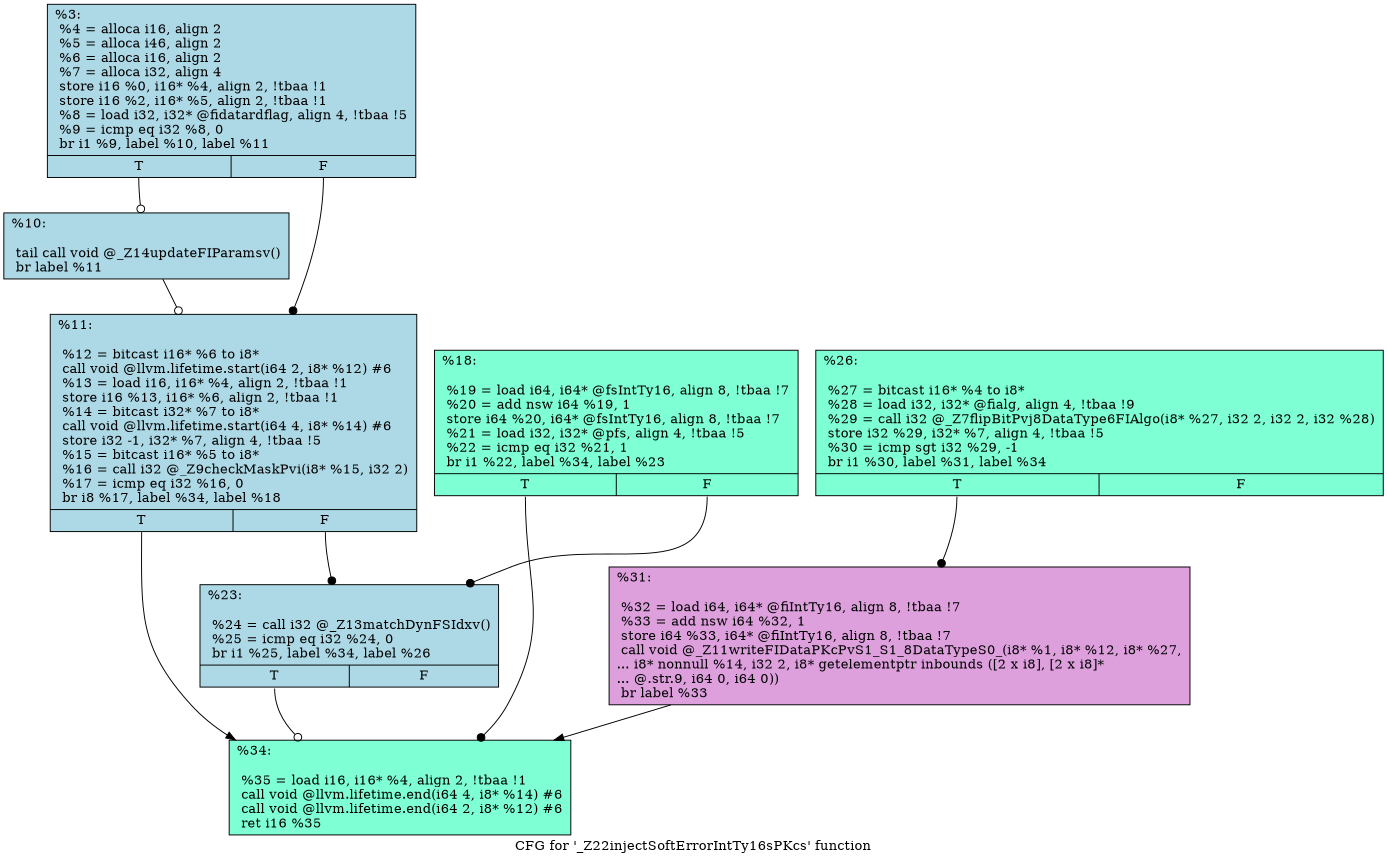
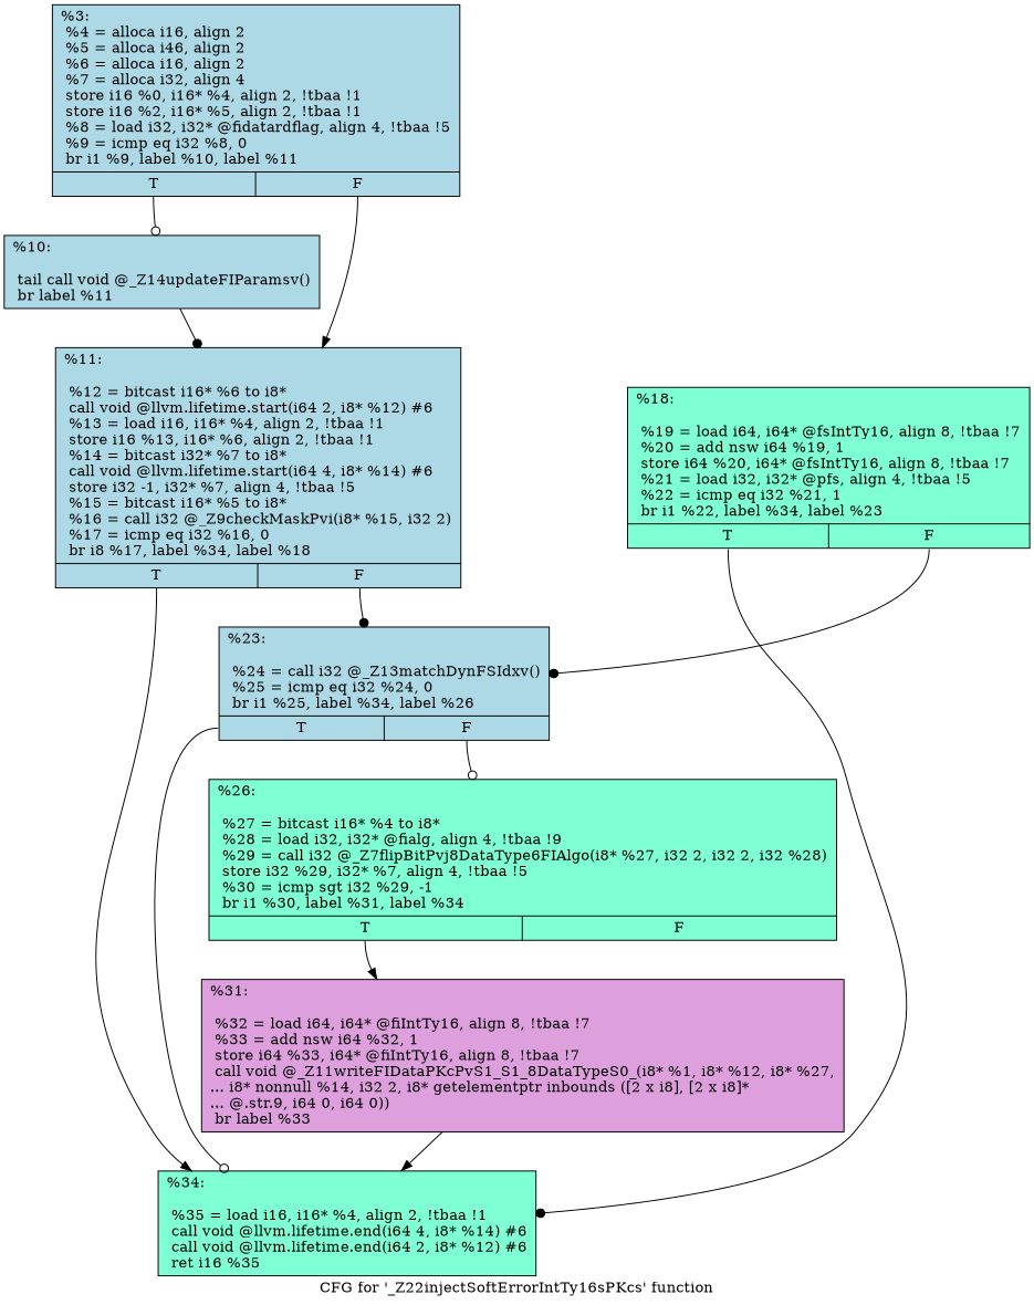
  digraph {
    label="CFG for '_Z22injectSoftErrorIntTy16sPKcs' function"
    node [fillcolor=lightblue shape=record style=filled]
    edge [arrowhead=odot tailport=s0]
    n1 [label="{%3:\l  %4 = alloca i16, align 2\l  %5 = alloca i46, align 2\l  %6 = alloca i16, align 2\l  %7 = alloca i32, align 4\l  store i16 %0, i16* %4, align 2, !tbaa !1\l  store i16 %2, i16* %5, align 2, !tbaa !1\l  %8 = load i32, i32* @fidatardflag, align 4, !tbaa !5\l  %9 = icmp eq i32 %8, 0\l  br i1 %9, label %10, label %11\l|{<s0>T|<s1>F}}"]
    n2 [label="{%10:\l\l  tail call void @_Z14updateFIParamsv()\l  br label %11\l}"]
    n3 [label="{%11:\l\l  %12 = bitcast i16* %6 to i8*\l  call void @llvm.lifetime.start(i64 2, i8* %12) #6\l  %13 = load i16, i16* %4, align 2, !tbaa !1\l  store i16 %13, i16* %6, align 2, !tbaa !1\l  %14 = bitcast i32* %7 to i8*\l  call void @llvm.lifetime.start(i64 4, i8* %14) #6\l  store i32 -1, i32* %7, align 4, !tbaa !5\l  %15 = bitcast i16* %5 to i8*\l  %16 = call i32 @_Z9checkMaskPvi(i8* %15, i32 2)\l  %17 = icmp eq i32 %16, 0\l  br i8 %17, label %34, label %18\l|{<s0>T|<s1>F}}"]
    n4 [fillcolor=aquamarine label="{%34:\l\l  %35 = load i16, i16* %4, align 2, !tbaa !1\l  call void @llvm.lifetime.end(i64 4, i8* %14) #6\l  call void @llvm.lifetime.end(i64 2, i8* %12) #6\l  ret i16 %35\l}"]
    n5 [label="{%23:\l\l  %24 = call i32 @_Z13matchDynFSIdxv()\l  %25 = icmp eq i32 %24, 0\l  br i1 %25, label %34, label %26\l|{<s0>T|<s1>F}}"]
    n6 [fillcolor=aquamarine label="{%18:\l\l  %19 = load i64, i64* @fsIntTy16, align 8, !tbaa !7\l  %20 = add nsw i64 %19, 1\l  store i64 %20, i64* @fsIntTy16, align 8, !tbaa !7\l  %21 = load i32, i32* @pfs, align 4, !tbaa !5\l  %22 = icmp eq i32 %21, 1\l  br i1 %22, label %34, label %23\l|{<s0>T|<s1>F}}"]
    n7 [fillcolor=aquamarine label="{%26:\l\l  %27 = bitcast i16* %4 to i8*\l  %28 = load i32, i32* @fialg, align 4, !tbaa !9\l  %29 = call i32 @_Z7flipBitPvj8DataType6FIAlgo(i8* %27, i32 2, i32 2, i32 %28)\l  store i32 %29, i32* %7, align 4, !tbaa !5\l  %30 = icmp sgt i32 %29, -1\l  br i1 %30, label %31, label %34\l|{<s0>T|<s1>F}}"]
    n8 [fillcolor=plum label="{%31:\l\l  %32 = load i64, i64* @fiIntTy16, align 8, !tbaa !7\l  %33 = add nsw i64 %32, 1\l  store i64 %33, i64* @fiIntTy16, align 8, !tbaa !7\l  call void @_Z11writeFIDataPKcPvS1_S1_8DataTypeS0_(i8* %1, i8* %12, i8* %27,\l... i8* nonnull %14, i32 2, i8* getelementptr inbounds ([2 x i8], [2 x i8]*\l... @.str.9, i64 0, i64 0))\l  br label %33\l}"]
    n1 -> n2
-   n1 -> n3 [arrowhead=dot tailport=s1]
-   n2 -> n3
+   n1 -> n3 [arrowhead=normal tailport=s1]
+   n2 -> n3 [arrowhead=dot]
    n3 -> n4 [arrowhead=normal]
    n3 -> n5 [arrowhead=dot tailport=s1]
    n5 -> n4
+   n5 -> n7 [tailport=s1]
    n6 -> n4 [arrowhead=dot]
    n6 -> n5 [arrowhead=dot tailport=s1]
-   n7 -> n8 [arrowhead=dot]
+   n7 -> n8 [arrowhead=normal]
    n8 -> n4 [arrowhead=normal]
  }
